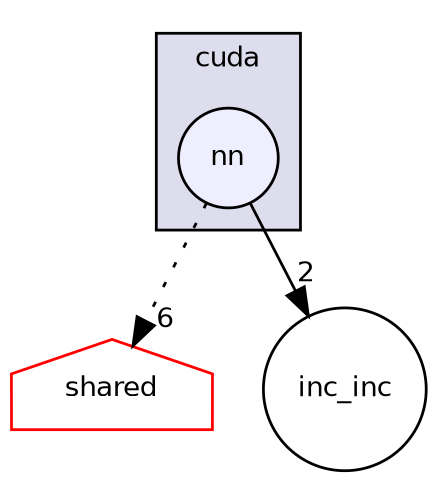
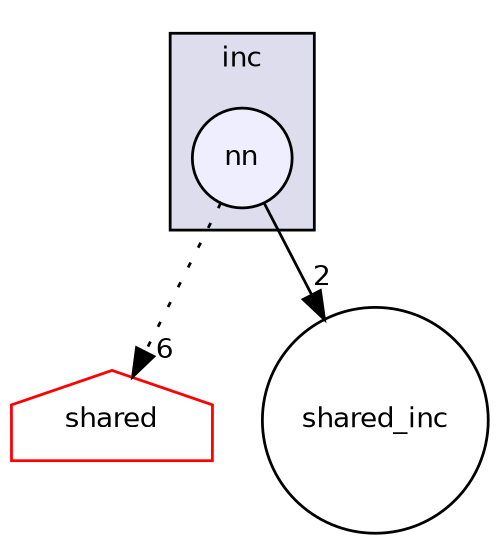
  digraph {
    compound=true
    node [fontname=Helvetica fontsize=10 shape=circle style=filled]
    edge [labeldistance=1.5 labelfontname=Helvetica labelfontsize=10]
    n1 [fillcolor="#eeeeff" label=nn pencolor=black]
    n2 [color=red fillcolor=white label=shared shape=house]
-   n3 [label=inc_inc style=""]
+   n3 [label=shared_inc style=""]
    subgraph cluster_1 {
      bgcolor="#ddddee"
      fontname=Helvetica
      fontsize=10
-     label=cuda
+     label=inc
      pencolor=black
      n1
    }
    n1 -> n2 [headlabel=6 style=dotted]
    n1 -> n3 [headlabel=2 style=solid]
  }
